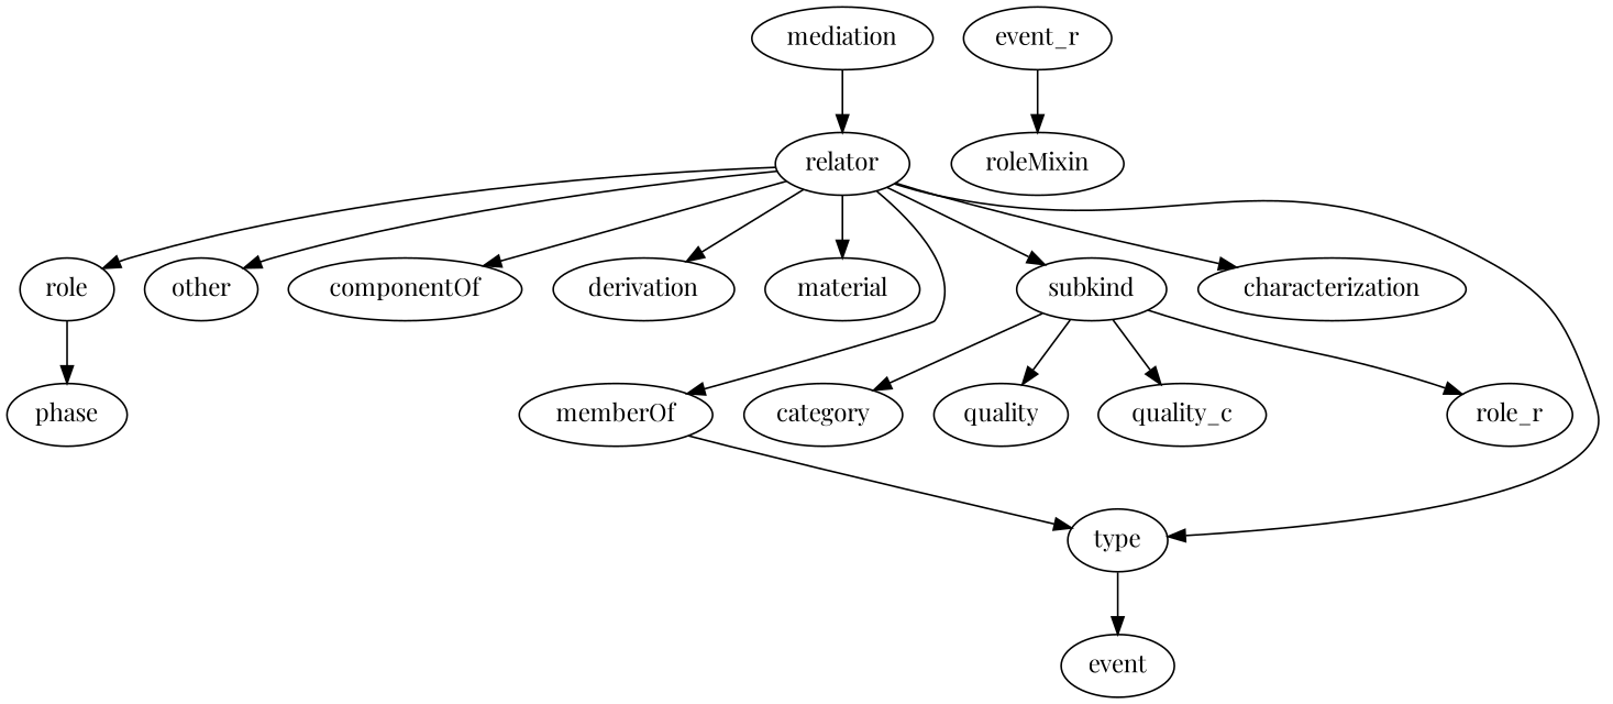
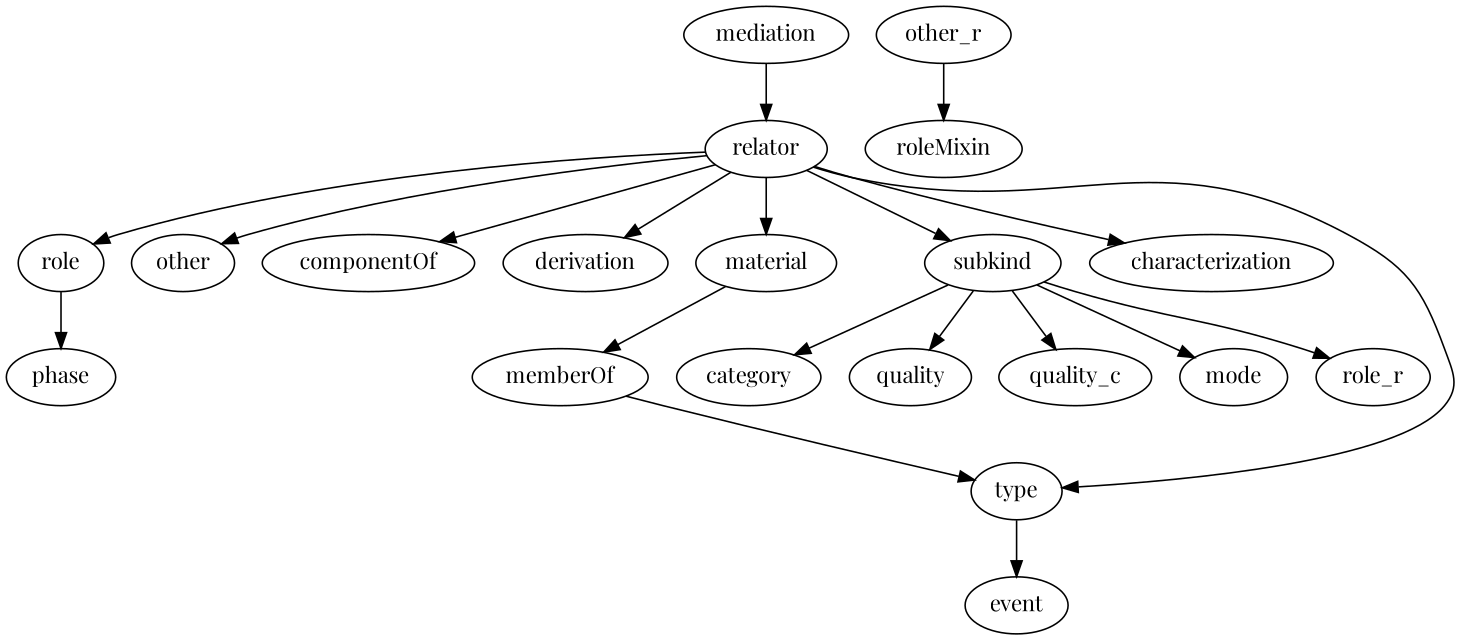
  strict digraph {
    fontname="Playfair Display"
    node [fontname="Playfair Display"]
    edge [fontname="Playfair Display"]
    mediation
    relator
    role
    n4 [label=other]
    componentOf
    derivation
    material
    subkind
    memberOf
    characterization
    type
    phase
    category
    quality
    n15 [label=quality_c]
+   mode
    n17 [label=role_r]
-   other_r [label=event_r]
+   other_r
    roleMixin
    event
    mediation -> relator
    relator -> role
    relator -> n4
    relator -> componentOf
    relator -> derivation
    relator -> material
    relator -> subkind
-   relator -> memberOf
+   material -> memberOf
    relator -> characterization
    relator -> type
    role -> phase
    subkind -> category
    subkind -> quality
    subkind -> n15
+   subkind -> mode
    subkind -> n17
    memberOf -> type
    type -> event
    other_r -> roleMixin
  }
